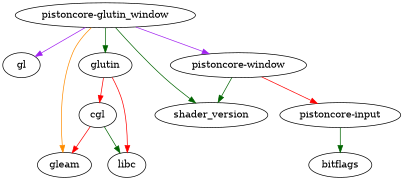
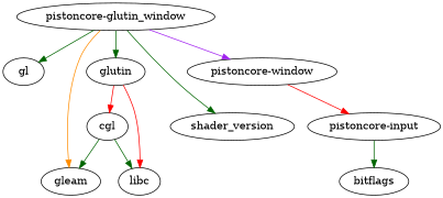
  digraph {
    edge [color=darkgreen]
    n1 [label="pistoncore-glutin_window"]
    n2 [label=gl]
    n3 [label=glutin]
    n4 [label="pistoncore-window"]
    n5 [label=shader_version]
    n6 [label=gleam]
    n7 [label=cgl]
    n8 [label=libc]
    n9 [label="pistoncore-input"]
    n10 [label=bitflags]
-   n1 -> n2 [color=purple]
+   n1 -> n2
    n1 -> n3
    n1 -> n4 [color=purple]
    n1 -> n5
    n1 -> n6 [color=darkorange]
    n3 -> n7 [color=red]
    n3 -> n8 [color=red]
-   n4 -> n5
    n4 -> n9 [color=red]
-   n7 -> n6 [color=red]
+   n7 -> n6
    n7 -> n8
    n9 -> n10
  }
